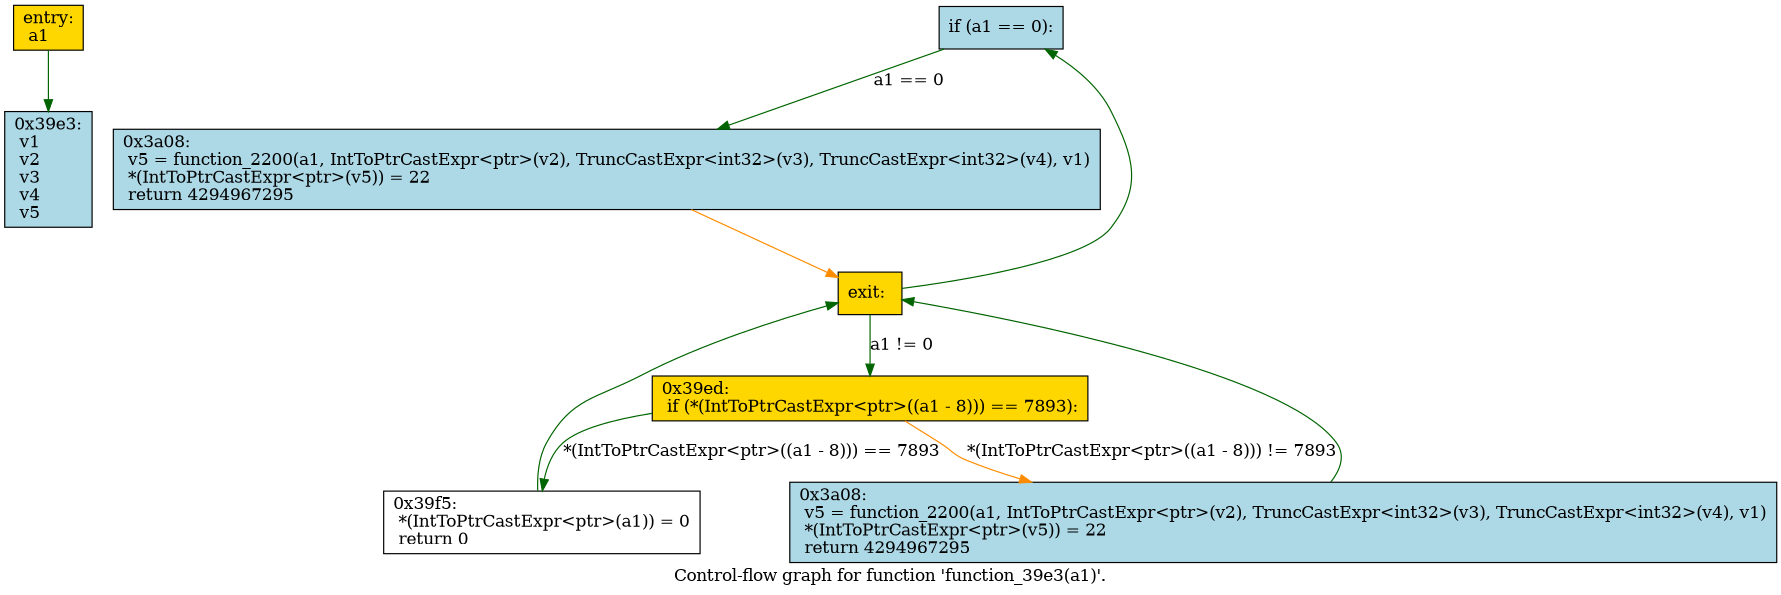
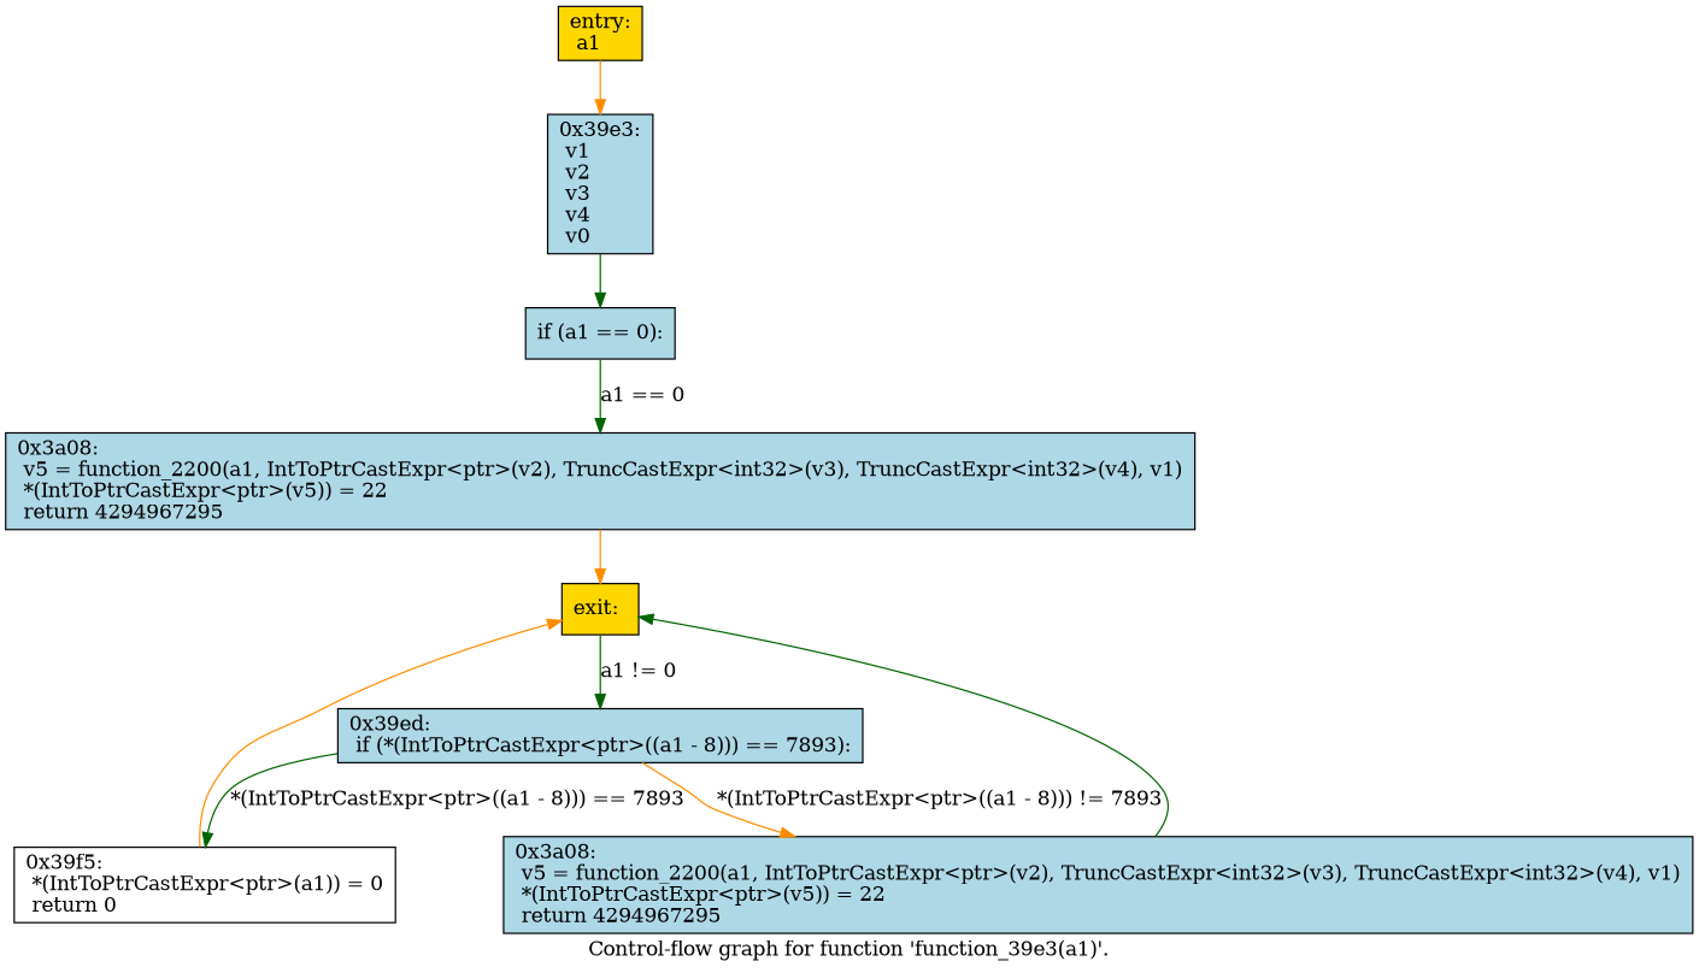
  digraph {
    label="Control-flow graph for function 'function_39e3(a1)'."
    node [fillcolor=lightblue shape=record style=filled]
    edge [color=darkgreen]
    n1 [fillcolor=gold label="{entry:\l  a1\l}"]
-   n2 [label="{0x39e3:\l  v1\l  v2\l  v3\l  v4\l  v5\l}"]
+   n2 [label="{0x39e3:\l  v1\l  v2\l  v3\l  v4\l  v0\l}"]
    n3 [label="{  if (a1 == 0):\l}"]
    n4 [label="{0x3a08:\l  v5 = function_2200(a1, IntToPtrCastExpr\<ptr\>(v2), TruncCastExpr\<int32\>(v3), TruncCastExpr\<int32\>(v4), v1)\l  *(IntToPtrCastExpr\<ptr\>(v5)) = 22\l  return 4294967295\l}"]
    n5 [fillcolor=gold label="{exit:\l}"]
-   n6 [fillcolor=gold label="{0x39ed:\l  if (*(IntToPtrCastExpr\<ptr\>((a1 - 8))) == 7893):\l}"]
+   n6 [label="{0x39ed:\l  if (*(IntToPtrCastExpr\<ptr\>((a1 - 8))) == 7893):\l}"]
    n7 [fillcolor=white label="{0x39f5:\l  *(IntToPtrCastExpr\<ptr\>(a1)) = 0\l  return 0\l}"]
    n8 [label="{0x3a08:\l  v5 = function_2200(a1, IntToPtrCastExpr\<ptr\>(v2), TruncCastExpr\<int32\>(v3), TruncCastExpr\<int32\>(v4), v1)\l  *(IntToPtrCastExpr\<ptr\>(v5)) = 22\l  return 4294967295\l}"]
-   n1 -> n2
-   n5 -> n3
+   n1 -> n2 [color=darkorange]
+   n2 -> n3
    n3 -> n4 [label="a1 == 0"]
    n4 -> n5 [color=darkorange]
    n5 -> n6 [label="a1 != 0"]
    n6 -> n7 [label="*(IntToPtrCastExpr\<ptr\>((a1 - 8))) == 7893"]
    n6 -> n8 [color=darkorange label="*(IntToPtrCastExpr\<ptr\>((a1 - 8))) != 7893"]
-   n7 -> n5
+   n7 -> n5 [color=darkorange]
    n8 -> n5
  }
